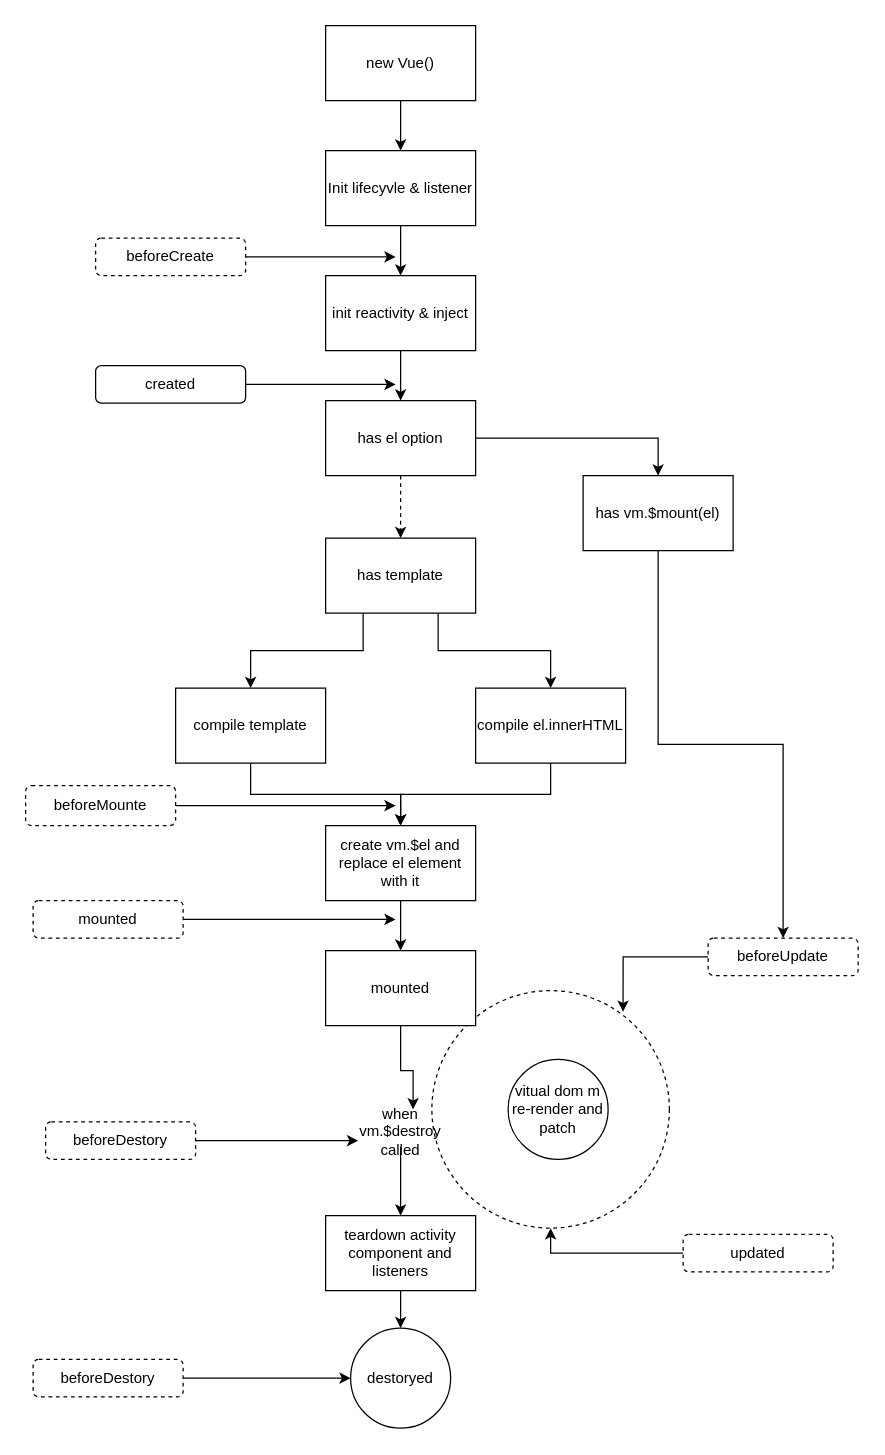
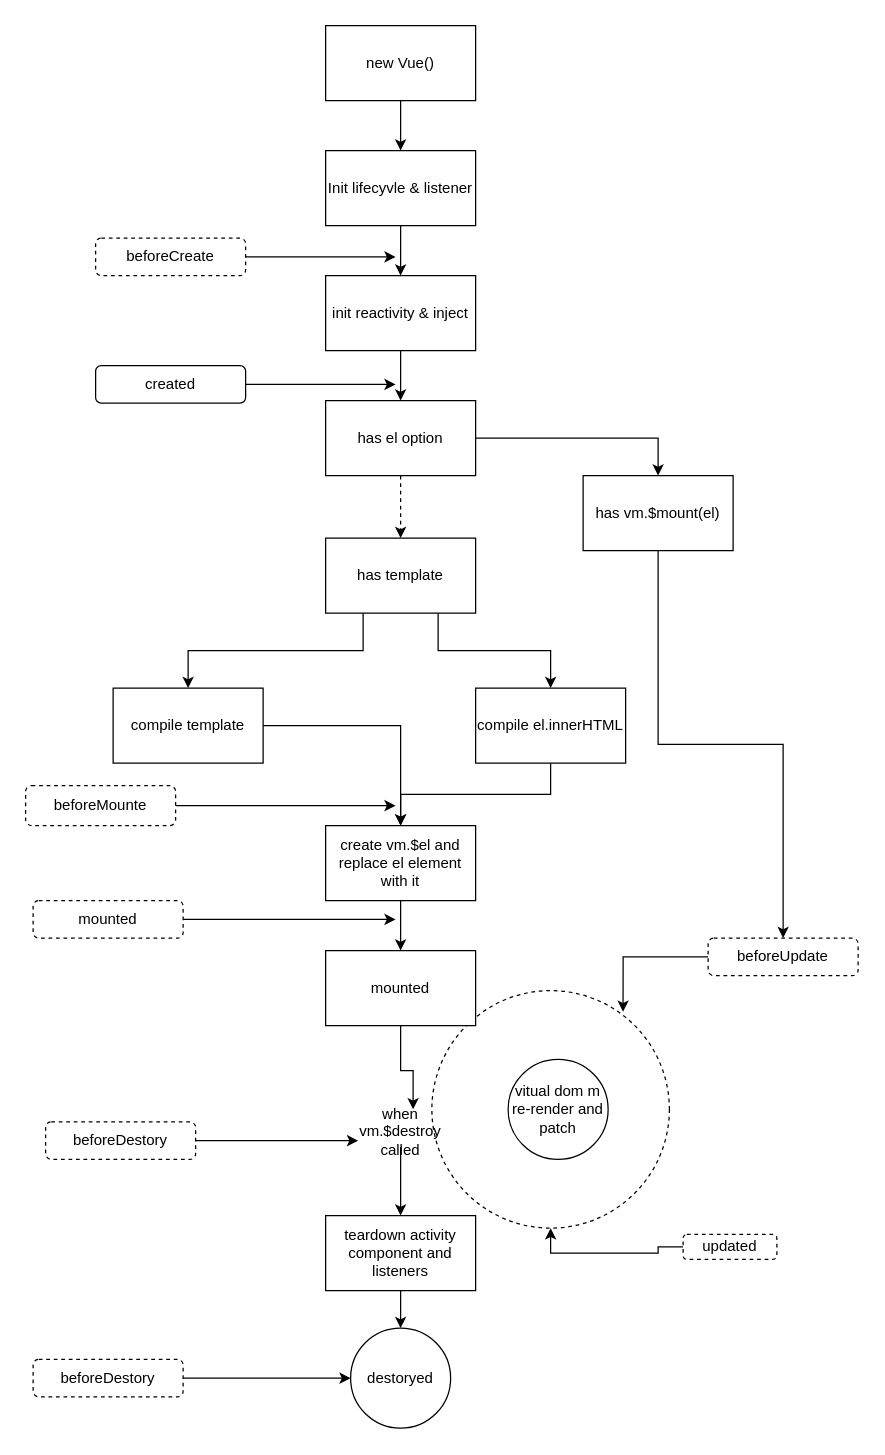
  <mxCell id="0" />
  <mxCell id="1" parent="0" />
  <mxCell id="2" value="" style="ellipse;whiteSpace=wrap;html=1;aspect=fixed;dashed=1;" vertex="1" parent="1"><mxGeometry x="345" y="792" width="190" height="190" as="geometry" /></mxCell>
  <mxCell id="3" style="edgeStyle=orthogonalEdgeStyle;rounded=0;orthogonalLoop=1;jettySize=auto;html=1;exitX=0.5;exitY=1;exitDx=0;exitDy=0;entryX=0.5;entryY=0;entryDx=0;entryDy=0;" edge="1" parent="1" source="4" target="6"><mxGeometry relative="1" as="geometry" /></mxCell>
  <mxCell id="4" value="new Vue()" style="rounded=0;whiteSpace=wrap;html=1;" vertex="1" parent="1"><mxGeometry x="260" y="20" width="120" height="60" as="geometry" /></mxCell>
  <mxCell id="5" value="" style="edgeStyle=orthogonalEdgeStyle;rounded=0;orthogonalLoop=1;jettySize=auto;html=1;" edge="1" parent="1" source="6" target="8"><mxGeometry relative="1" as="geometry" /></mxCell>
  <mxCell id="6" value="Init lifecyvle &amp;amp; listener" style="rounded=0;whiteSpace=wrap;html=1;" vertex="1" parent="1"><mxGeometry x="260" y="120" width="120" height="60" as="geometry" /></mxCell>
  <mxCell id="7" value="" style="edgeStyle=orthogonalEdgeStyle;rounded=0;orthogonalLoop=1;jettySize=auto;html=1;" edge="1" parent="1" source="8" target="11"><mxGeometry relative="1" as="geometry" /></mxCell>
  <mxCell id="8" value="init reactivity &amp;amp; inject" style="rounded=0;whiteSpace=wrap;html=1;" vertex="1" parent="1"><mxGeometry x="260" y="220" width="120" height="60" as="geometry" /></mxCell>
  <mxCell id="9" style="edgeStyle=orthogonalEdgeStyle;rounded=0;orthogonalLoop=1;jettySize=auto;html=1;exitX=1;exitY=0.5;exitDx=0;exitDy=0;entryX=0.5;entryY=0;entryDx=0;entryDy=0;" edge="1" parent="1" source="11" target="16"><mxGeometry relative="1" as="geometry" /></mxCell>
  <mxCell id="10" style="edgeStyle=orthogonalEdgeStyle;rounded=0;orthogonalLoop=1;jettySize=auto;html=1;exitX=0.5;exitY=1;exitDx=0;exitDy=0;entryX=0.5;entryY=0;entryDx=0;entryDy=0;dashed=1;" edge="1" parent="1" source="11" target="14"><mxGeometry relative="1" as="geometry" /></mxCell>
  <mxCell id="11" value="has el option" style="rounded=0;whiteSpace=wrap;html=1;" vertex="1" parent="1"><mxGeometry x="260" y="320" width="120" height="60" as="geometry" /></mxCell>
  <mxCell id="12" style="edgeStyle=orthogonalEdgeStyle;rounded=0;orthogonalLoop=1;jettySize=auto;html=1;exitX=0.25;exitY=1;exitDx=0;exitDy=0;entryX=0.5;entryY=0;entryDx=0;entryDy=0;" edge="1" parent="1" source="14" target="18"><mxGeometry relative="1" as="geometry" /></mxCell>
  <mxCell id="13" style="edgeStyle=orthogonalEdgeStyle;rounded=0;orthogonalLoop=1;jettySize=auto;html=1;exitX=0.75;exitY=1;exitDx=0;exitDy=0;entryX=0.5;entryY=0;entryDx=0;entryDy=0;" edge="1" parent="1" source="14" target="20"><mxGeometry relative="1" as="geometry" /></mxCell>
  <mxCell id="14" value="has template" style="rounded=0;whiteSpace=wrap;html=1;" vertex="1" parent="1"><mxGeometry x="260" y="430" width="120" height="60" as="geometry" /></mxCell>
  <mxCell id="15" style="edgeStyle=orthogonalEdgeStyle;rounded=0;orthogonalLoop=1;jettySize=auto;html=1;exitX=0.5;exitY=1;exitDx=0;exitDy=0;" edge="1" parent="1" source="16" target="40"><mxGeometry relative="1" as="geometry" /></mxCell>
  <mxCell id="16" value="has vm.$mount(el)" style="rounded=0;whiteSpace=wrap;html=1;" vertex="1" parent="1"><mxGeometry x="466" y="380" width="120" height="60" as="geometry" /></mxCell>
  <mxCell id="17" style="edgeStyle=orthogonalEdgeStyle;rounded=0;orthogonalLoop=1;jettySize=auto;html=1;entryX=0.5;entryY=0;entryDx=0;entryDy=0;" edge="1" parent="1" source="18" target="22"><mxGeometry relative="1" as="geometry" /></mxCell>
- <mxCell id="18" value="compile template" style="rounded=0;whiteSpace=wrap;html=1;" vertex="1" parent="1"><mxGeometry x="140" y="550" width="120" height="60" as="geometry" /></mxCell>
+ <mxCell id="18" value="compile template" style="rounded=0;whiteSpace=wrap;html=1;" vertex="1" parent="1"><mxGeometry x="90" y="550" width="120" height="60" as="geometry" /></mxCell>
  <mxCell id="19" style="edgeStyle=orthogonalEdgeStyle;rounded=0;orthogonalLoop=1;jettySize=auto;html=1;entryX=0.5;entryY=0;entryDx=0;entryDy=0;" edge="1" parent="1" source="20" target="22"><mxGeometry relative="1" as="geometry" /></mxCell>
  <mxCell id="20" value="compile el.innerHTML" style="rounded=0;whiteSpace=wrap;html=1;" vertex="1" parent="1"><mxGeometry x="380" y="550" width="120" height="60" as="geometry" /></mxCell>
  <mxCell id="21" style="edgeStyle=orthogonalEdgeStyle;rounded=0;orthogonalLoop=1;jettySize=auto;html=1;exitX=0.5;exitY=1;exitDx=0;exitDy=0;entryX=0.5;entryY=0;entryDx=0;entryDy=0;" edge="1" parent="1" source="22" target="24"><mxGeometry relative="1" as="geometry" /></mxCell>
  <mxCell id="22" value="create vm.$el and replace el element with it" style="rounded=0;whiteSpace=wrap;html=1;" vertex="1" parent="1"><mxGeometry x="260" y="660" width="120" height="60" as="geometry" /></mxCell>
  <mxCell id="23" style="edgeStyle=orthogonalEdgeStyle;rounded=0;orthogonalLoop=1;jettySize=auto;html=1;entryX=0.604;entryY=-0.2;entryDx=0;entryDy=0;entryPerimeter=0;" edge="1" parent="1" source="24" target="30"><mxGeometry relative="1" as="geometry" /></mxCell>
  <mxCell id="24" value="mounted" style="rounded=0;whiteSpace=wrap;html=1;" vertex="1" parent="1"><mxGeometry x="260" y="760" width="120" height="60" as="geometry" /></mxCell>
  <mxCell id="25" value="vitual dom m re-render and patch" style="ellipse;whiteSpace=wrap;html=1;aspect=fixed;" vertex="1" parent="1"><mxGeometry x="406" y="847" width="80" height="80" as="geometry" /></mxCell>
  <mxCell id="26" style="edgeStyle=orthogonalEdgeStyle;rounded=0;orthogonalLoop=1;jettySize=auto;html=1;exitX=0.5;exitY=1;exitDx=0;exitDy=0;" edge="1" parent="1" source="27" target="28"><mxGeometry relative="1" as="geometry" /></mxCell>
  <mxCell id="27" value="teardown activity component and listeners" style="rounded=0;whiteSpace=wrap;html=1;" vertex="1" parent="1"><mxGeometry x="260" y="972" width="120" height="60" as="geometry" /></mxCell>
  <mxCell id="28" value="destoryed" style="ellipse;whiteSpace=wrap;html=1;aspect=fixed;" vertex="1" parent="1"><mxGeometry x="280" y="1062" width="80" height="80" as="geometry" /></mxCell>
  <mxCell id="29" value="" style="edgeStyle=orthogonalEdgeStyle;rounded=0;orthogonalLoop=1;jettySize=auto;html=1;" edge="1" parent="1" source="30" target="27"><mxGeometry relative="1" as="geometry" /></mxCell>
  <mxCell id="30" value="when vm.$destroy called" style="text;html=1;strokeColor=none;fillColor=none;align=center;verticalAlign=middle;whiteSpace=wrap;rounded=0;dashed=1;" vertex="1" parent="1"><mxGeometry x="272" y="892" width="96" height="25" as="geometry" /></mxCell>
  <mxCell id="31" style="edgeStyle=orthogonalEdgeStyle;rounded=0;orthogonalLoop=1;jettySize=auto;html=1;" edge="1" parent="1" source="32"><mxGeometry relative="1" as="geometry"><mxPoint x="316" y="205" as="targetPoint" /></mxGeometry></mxCell>
  <mxCell id="32" value="beforeCreate" style="rounded=1;whiteSpace=wrap;html=1;dashed=1;" vertex="1" parent="1"><mxGeometry x="76" y="190" width="120" height="30" as="geometry" /></mxCell>
  <mxCell id="33" style="edgeStyle=orthogonalEdgeStyle;rounded=0;orthogonalLoop=1;jettySize=auto;html=1;" edge="1" parent="1" source="34"><mxGeometry relative="1" as="geometry"><mxPoint x="316" y="307" as="targetPoint" /></mxGeometry></mxCell>
  <mxCell id="34" value="created" style="rounded=1;whiteSpace=wrap;html=1;dashed=0;" vertex="1" parent="1"><mxGeometry x="76" y="292" width="120" height="30" as="geometry" /></mxCell>
  <mxCell id="35" style="edgeStyle=orthogonalEdgeStyle;rounded=0;orthogonalLoop=1;jettySize=auto;html=1;" edge="1" parent="1" source="36"><mxGeometry relative="1" as="geometry"><mxPoint x="316" y="644" as="targetPoint" /></mxGeometry></mxCell>
  <mxCell id="36" value="beforeMounte" style="rounded=1;whiteSpace=wrap;html=1;dashed=1;" vertex="1" parent="1"><mxGeometry x="20" y="628" width="120" height="32" as="geometry" /></mxCell>
  <mxCell id="37" style="edgeStyle=orthogonalEdgeStyle;rounded=0;orthogonalLoop=1;jettySize=auto;html=1;" edge="1" parent="1" source="38"><mxGeometry relative="1" as="geometry"><mxPoint x="316" y="735" as="targetPoint" /></mxGeometry></mxCell>
  <mxCell id="38" value="mounted" style="rounded=1;whiteSpace=wrap;html=1;dashed=1;" vertex="1" parent="1"><mxGeometry x="26" y="720" width="120" height="30" as="geometry" /></mxCell>
  <mxCell id="39" style="edgeStyle=orthogonalEdgeStyle;rounded=0;orthogonalLoop=1;jettySize=auto;html=1;entryX=0.805;entryY=0.089;entryDx=0;entryDy=0;entryPerimeter=0;" edge="1" parent="1" source="40" target="2"><mxGeometry relative="1" as="geometry" /></mxCell>
  <mxCell id="40" value="beforeUpdate" style="rounded=1;whiteSpace=wrap;html=1;dashed=1;" vertex="1" parent="1"><mxGeometry x="566" y="750" width="120" height="30" as="geometry" /></mxCell>
  <mxCell id="41" style="edgeStyle=orthogonalEdgeStyle;rounded=0;orthogonalLoop=1;jettySize=auto;html=1;" edge="1" parent="1" source="42" target="2"><mxGeometry relative="1" as="geometry" /></mxCell>
- <mxCell id="42" value="updated" style="rounded=1;whiteSpace=wrap;html=1;dashed=1;" vertex="1" parent="1"><mxGeometry x="546" y="987" width="120" height="30" as="geometry" /></mxCell>
+ <mxCell id="42" value="updated" style="rounded=1;whiteSpace=wrap;html=1;dashed=1;" vertex="1" parent="1"><mxGeometry x="546" y="987" width="75" height="20" as="geometry" /></mxCell>
  <mxCell id="43" style="edgeStyle=orthogonalEdgeStyle;rounded=0;orthogonalLoop=1;jettySize=auto;html=1;entryX=0.146;entryY=0.8;entryDx=0;entryDy=0;entryPerimeter=0;" edge="1" parent="1" source="44" target="30"><mxGeometry relative="1" as="geometry" /></mxCell>
  <mxCell id="44" value="beforeDestory" style="rounded=1;whiteSpace=wrap;html=1;dashed=1;" vertex="1" parent="1"><mxGeometry x="36" y="897" width="120" height="30" as="geometry" /></mxCell>
  <mxCell id="45" style="edgeStyle=orthogonalEdgeStyle;rounded=0;orthogonalLoop=1;jettySize=auto;html=1;entryX=0;entryY=0.5;entryDx=0;entryDy=0;" edge="1" parent="1" source="46" target="28"><mxGeometry relative="1" as="geometry" /></mxCell>
  <mxCell id="46" value="beforeDestory" style="rounded=1;whiteSpace=wrap;html=1;dashed=1;" vertex="1" parent="1"><mxGeometry x="26" y="1087" width="120" height="30" as="geometry" /></mxCell>
